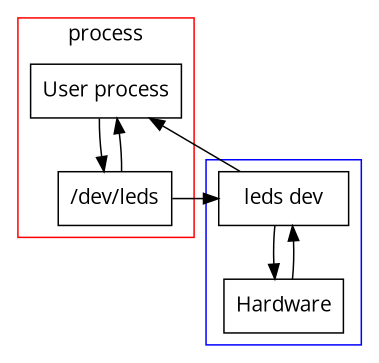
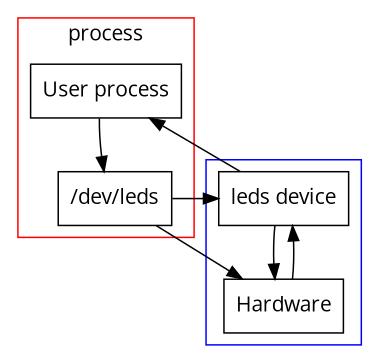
  digraph {
    fontname="Open Sans"
    rankdir=UD
    node [fontname="Open Sans" shape=rectangle]
    edge [fontname="Open Sans"]
    "User process"
    "/dev/leds"
-   "leds device" [label="leds dev"]
+   "leds device"
    Hardware
    subgraph cluster_1 {
      color=red
      label=process
      "User process"
      "/dev/leds"
    }
    subgraph cluster_2 {
      color=blue
      "leds device"
      Hardware
    }
    "User process" -> "/dev/leds"
-   "/dev/leds" -> "User process"
+   "/dev/leds" -> Hardware
    "/dev/leds" -> "leds device"
    "leds device" -> "User process"
    "leds device" -> Hardware
    Hardware -> "leds device"
  }
